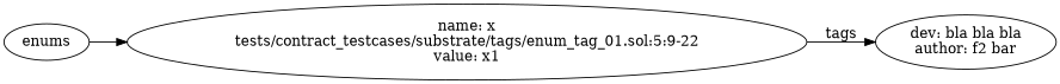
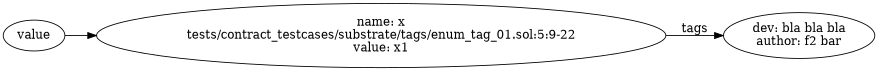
  strict digraph {
    rankdir=LR
    n1 [label="name: x\ntests/contract_testcases/substrate/tags/enum_tag_01.sol:5:9-22\nvalue: x1"]
    n2 [label="dev: bla bla bla\nauthor: f2 bar"]
-   enums
+   enums [label=value]
    n1 -> n2 [label=tags]
    enums -> n1
  }
